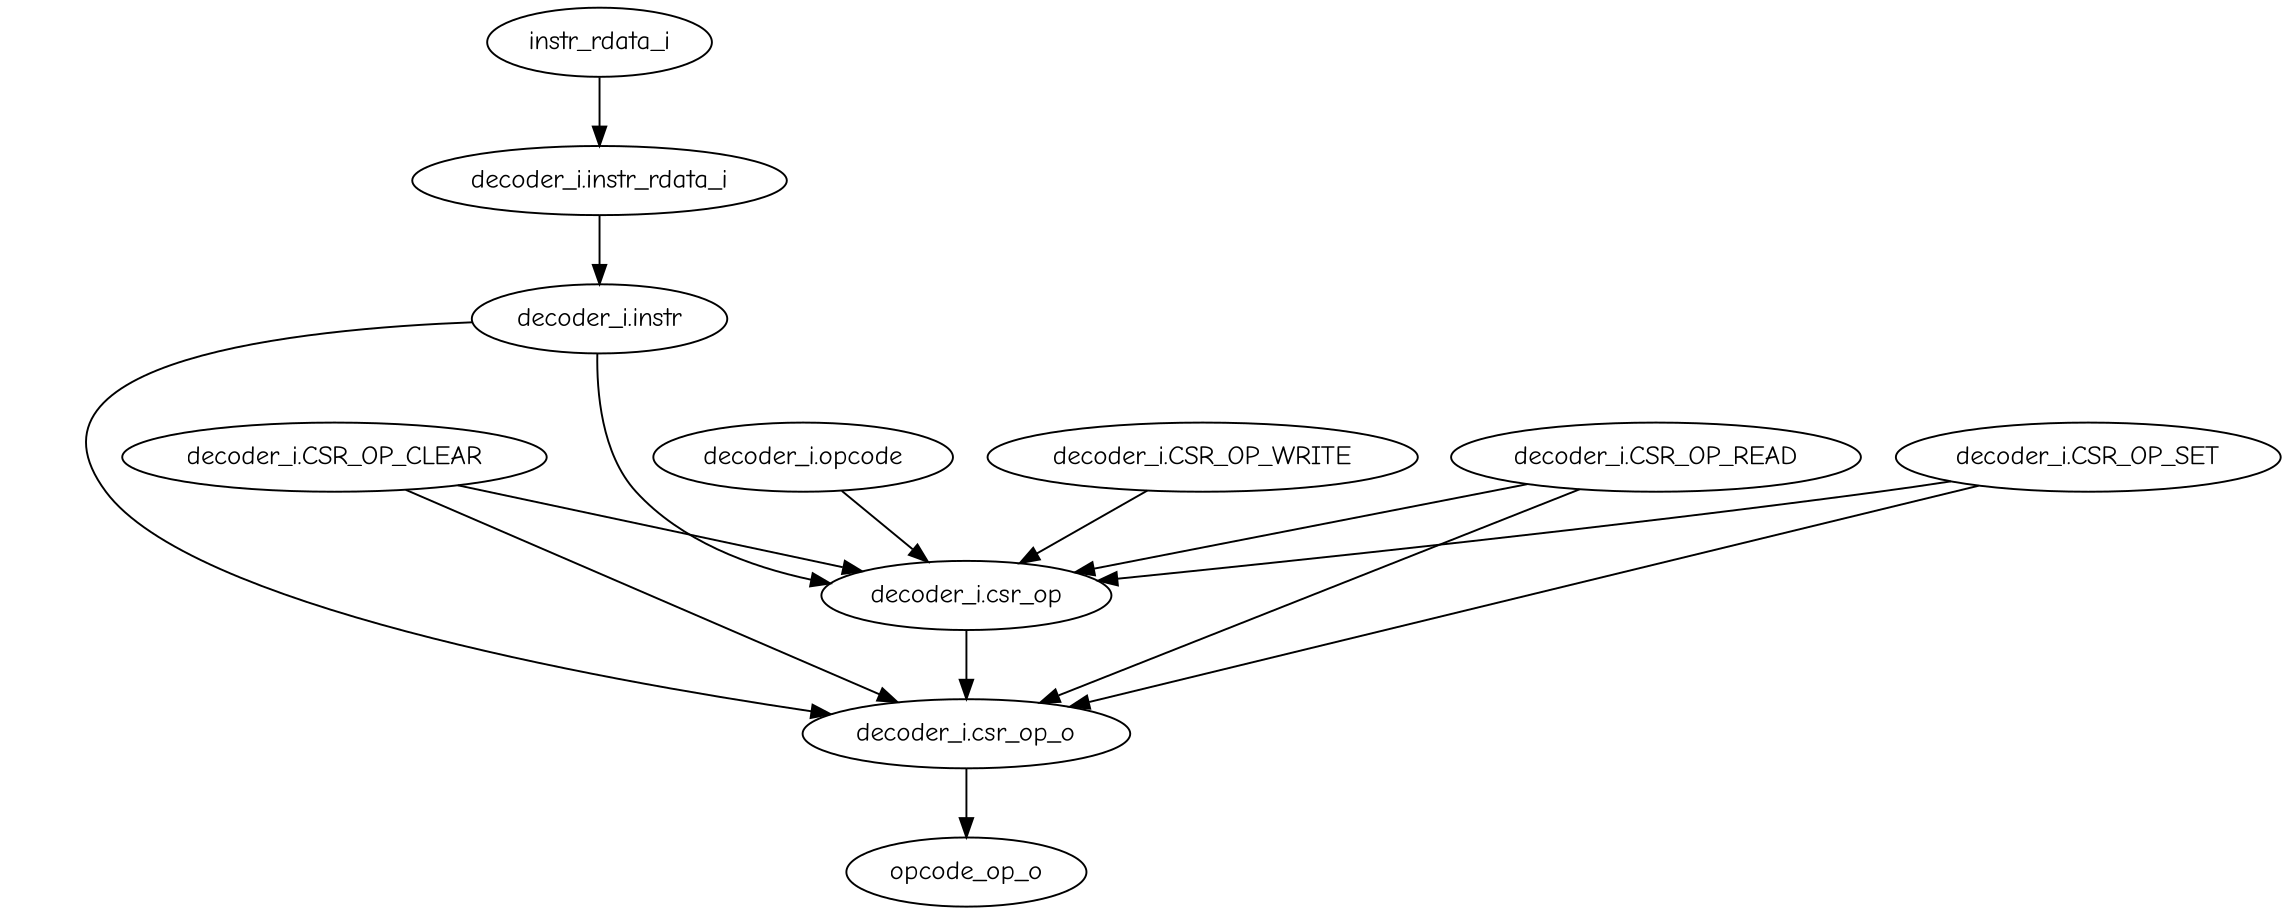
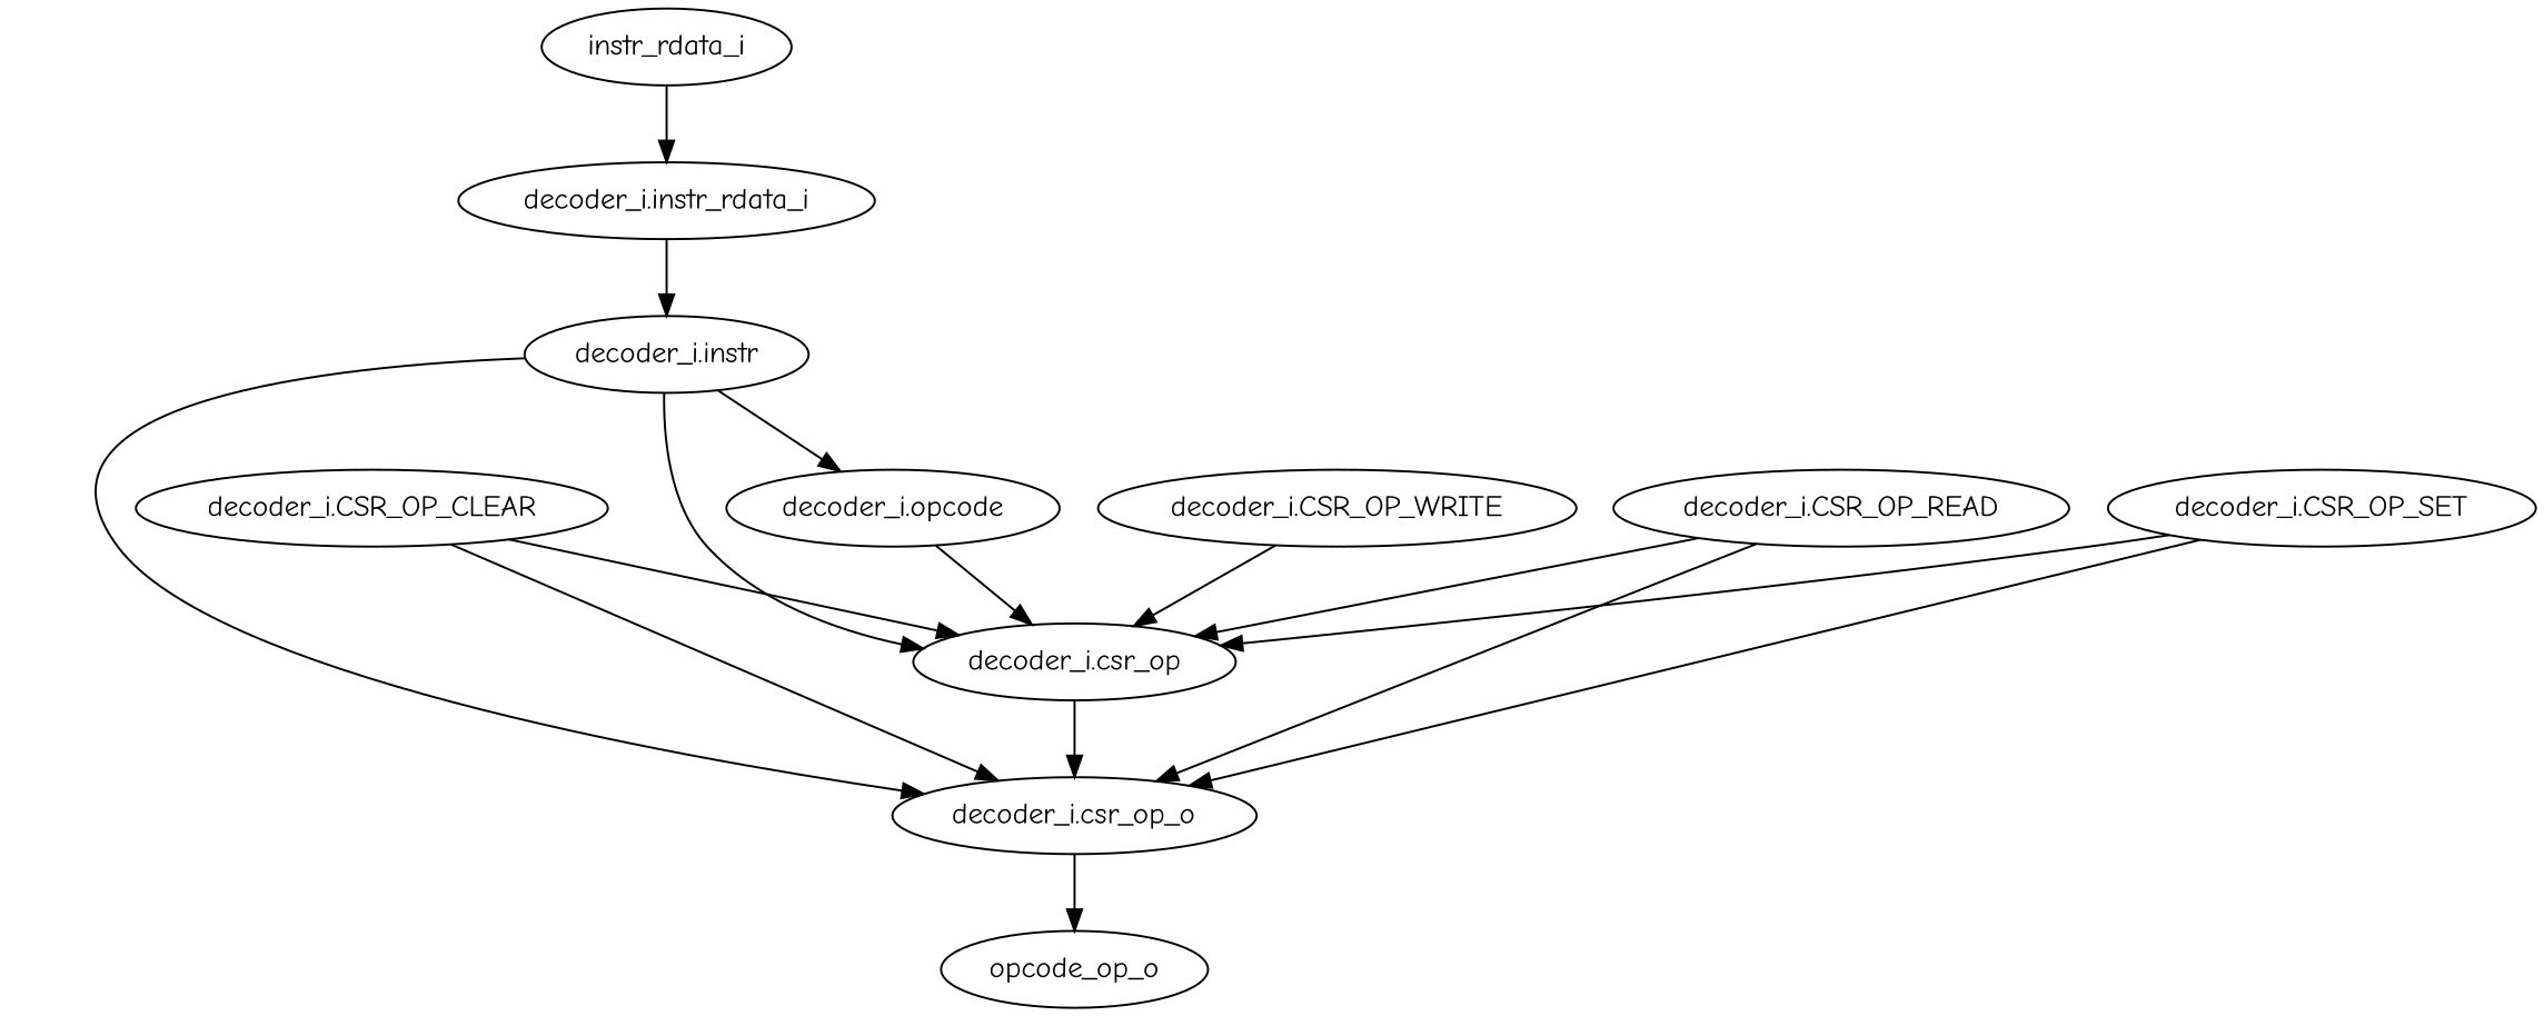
  strict digraph {
    fontname="Comic Neue"
    node [complexity=9 fontname="Comic Neue" importance=0.0202857581522 rank=0.00225397312802]
    edge [fontname="Comic Neue"]
    "decoder_i.csr_op_o" [complexity=0 importance=0.00540056360163 rank=0.0]
    "decoder_i.CSR_OP_CLEAR"
    "decoder_i.csr_op" [complexity=7 importance=0.0187897954618 rank=0.00268425649454]
    n4 [complexity=0 importance=0.00179631169164 label=opcode_op_o rank=0.0]
    instr_rdata_i [complexity=13 importance=0.064414174351 rank=0.00495493648854]
    "decoder_i.instr_rdata_i" [complexity=13 importance=0.0629182116606 rank=0.00483986243543]
    "decoder_i.instr" [complexity=11 importance=0.0610482498791 rank=0.0055498408981]
    "decoder_i.opcode" [complexity=8 importance=0.058617319309 rank=0.00732716491363]
    "decoder_i.CSR_OP_READ"
    "decoder_i.CSR_OP_SET"
    "decoder_i.CSR_OP_WRITE"
    "decoder_i.csr_op_o" -> n4
    "decoder_i.CSR_OP_CLEAR" -> "decoder_i.csr_op_o"
    "decoder_i.CSR_OP_CLEAR" -> "decoder_i.csr_op"
    "decoder_i.csr_op" -> "decoder_i.csr_op_o"
    instr_rdata_i -> "decoder_i.instr_rdata_i"
    "decoder_i.instr_rdata_i" -> "decoder_i.instr"
    "decoder_i.instr" -> "decoder_i.csr_op_o"
    "decoder_i.instr" -> "decoder_i.csr_op"
+   "decoder_i.instr" -> "decoder_i.opcode"
    "decoder_i.opcode" -> "decoder_i.csr_op"
    "decoder_i.CSR_OP_READ" -> "decoder_i.csr_op_o"
    "decoder_i.CSR_OP_READ" -> "decoder_i.csr_op"
    "decoder_i.CSR_OP_SET" -> "decoder_i.csr_op_o"
    "decoder_i.CSR_OP_SET" -> "decoder_i.csr_op"
    "decoder_i.CSR_OP_WRITE" -> "decoder_i.csr_op"
  }
